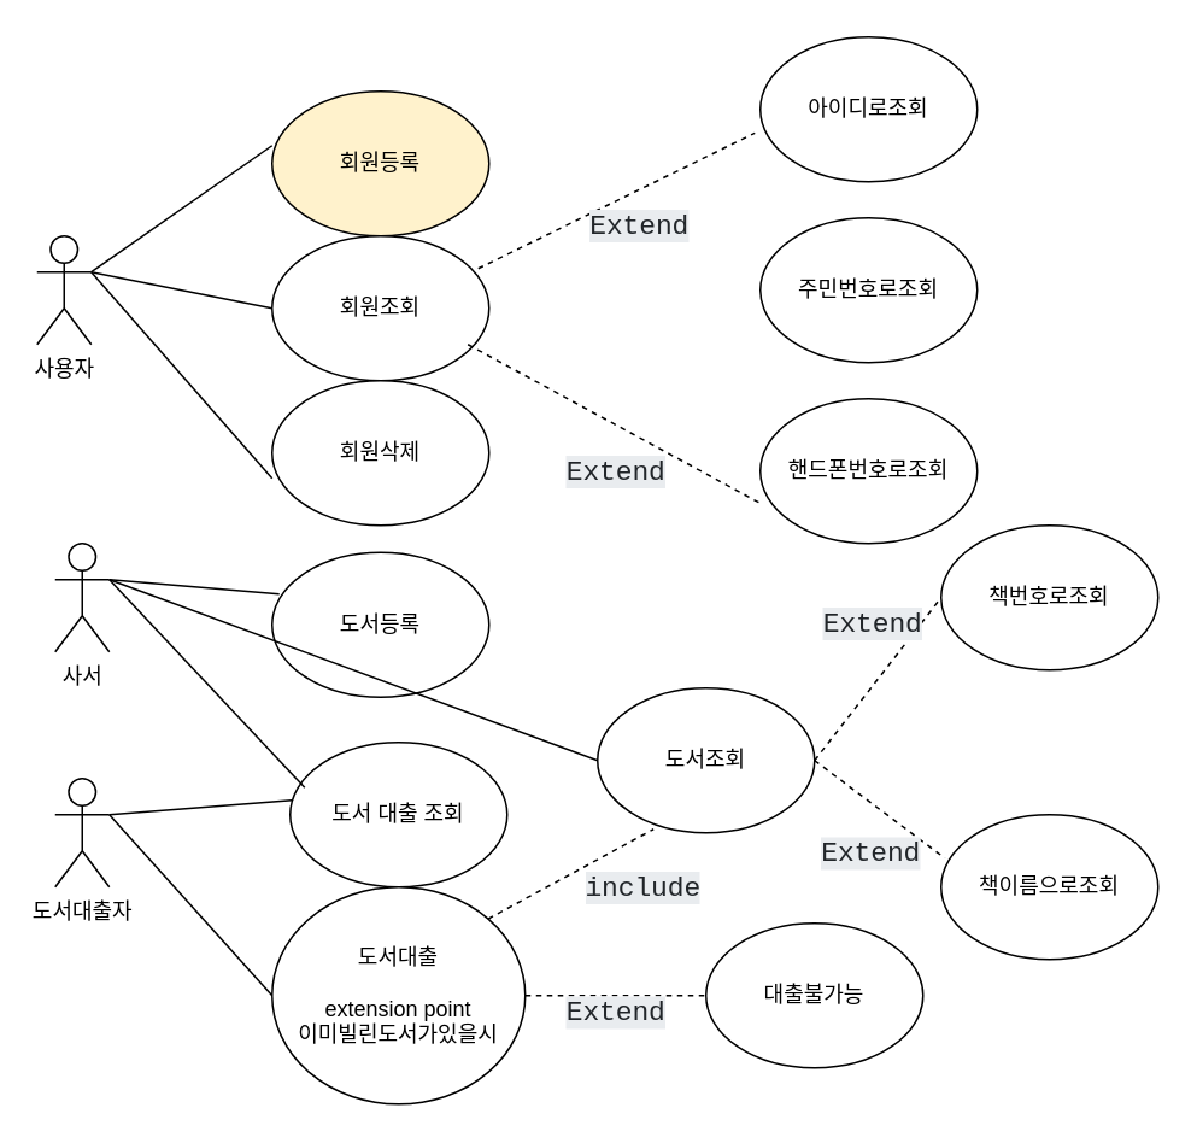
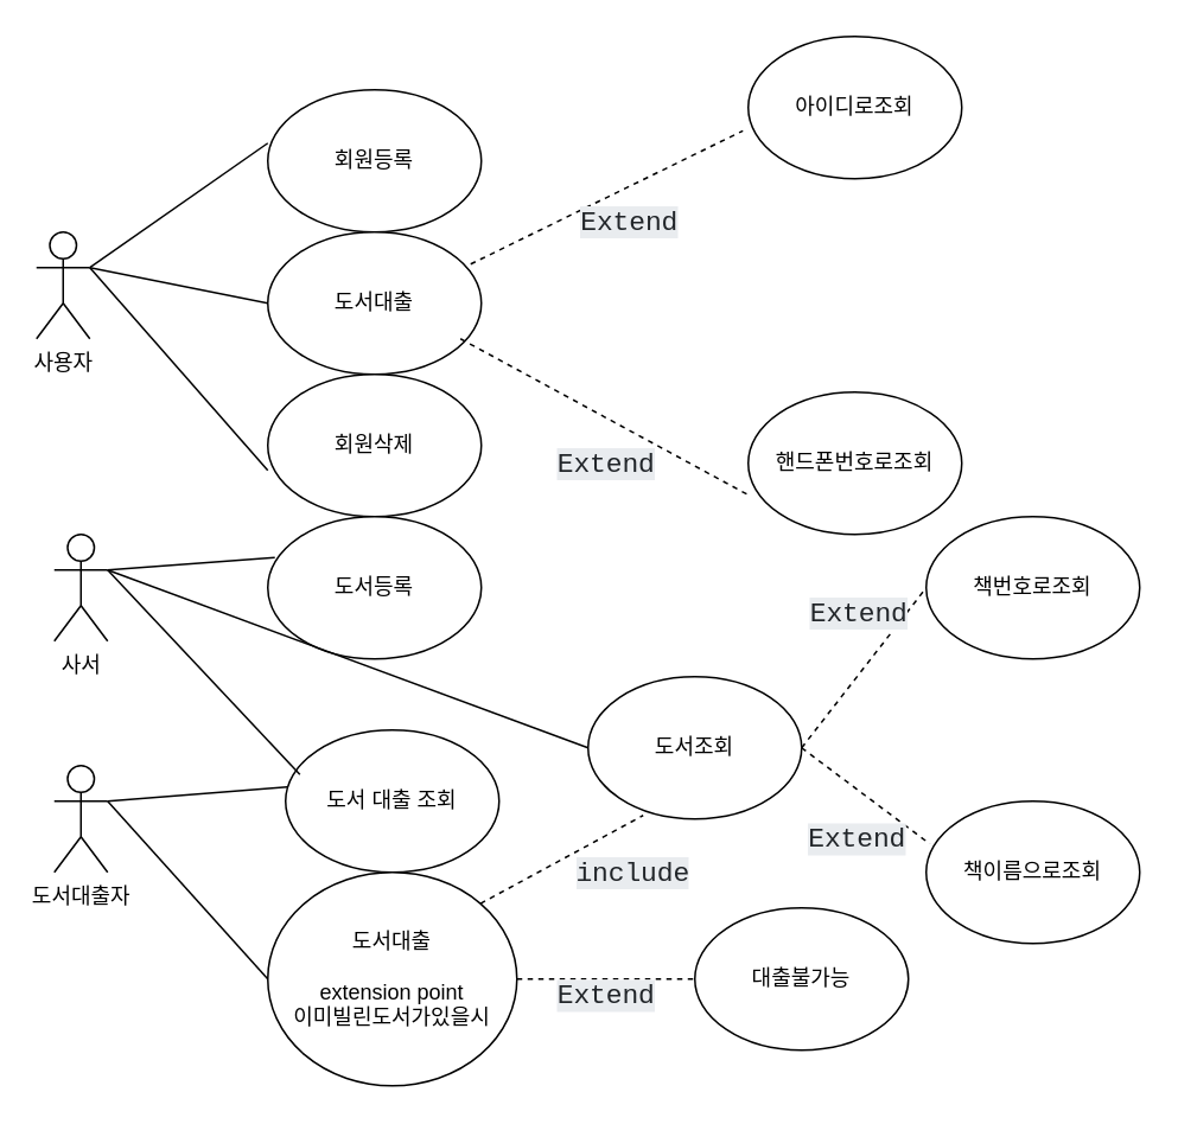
  <mxCell id="0" />
  <mxCell id="1" parent="0" />
  <mxCell id="2" value="핸드폰번호로조회" style="ellipse;whiteSpace=wrap;html=1;" vertex="1" parent="1"><mxGeometry x="420" y="220" width="120" height="80" as="geometry" /></mxCell>
- <mxCell id="3" value="회원등록" style="ellipse;whiteSpace=wrap;html=1;fillColor=#fff2cc;" vertex="1" parent="1"><mxGeometry x="150" y="50" width="120" height="80" as="geometry" /></mxCell>
- <mxCell id="4" value="주민번호로조회" style="ellipse;whiteSpace=wrap;html=1;" vertex="1" parent="1"><mxGeometry x="420" y="120" width="120" height="80" as="geometry" /></mxCell>
+ <mxCell id="3" value="회원등록" style="ellipse;whiteSpace=wrap;html=1;" vertex="1" parent="1"><mxGeometry x="150" y="50" width="120" height="80" as="geometry" /></mxCell>
  <mxCell id="5" value="아이디로조회" style="ellipse;whiteSpace=wrap;html=1;" vertex="1" parent="1"><mxGeometry x="420" y="20" width="120" height="80" as="geometry" /></mxCell>
  <mxCell id="6" value="도서 대출 조회" style="ellipse;whiteSpace=wrap;html=1;" vertex="1" parent="1"><mxGeometry x="160" y="410" width="120" height="80" as="geometry" /></mxCell>
- <mxCell id="7" value="회원조회" style="ellipse;whiteSpace=wrap;html=1;" vertex="1" parent="1"><mxGeometry x="150" y="130" width="120" height="80" as="geometry" /></mxCell>
+ <mxCell id="7" value="도서대출" style="ellipse;whiteSpace=wrap;html=1;" vertex="1" parent="1"><mxGeometry x="150" y="130" width="120" height="80" as="geometry" /></mxCell>
  <mxCell id="8" value="회원삭제" style="ellipse;whiteSpace=wrap;html=1;" vertex="1" parent="1"><mxGeometry x="150" y="210" width="120" height="80" as="geometry" /></mxCell>
- <mxCell id="9" value="도서등록" style="ellipse;whiteSpace=wrap;html=1;" vertex="1" parent="1"><mxGeometry x="150" y="305" width="120" height="80" as="geometry" /></mxCell>
+ <mxCell id="9" value="도서등록" style="ellipse;whiteSpace=wrap;html=1;" vertex="1" parent="1"><mxGeometry x="150" y="290" width="120" height="80" as="geometry" /></mxCell>
  <mxCell id="10" value="도서대출&lt;div&gt;&lt;br&gt;&lt;div&gt;extension point&lt;/div&gt;&lt;div&gt;이미빌린도서가있을시&lt;/div&gt;&lt;/div&gt;" style="ellipse;whiteSpace=wrap;html=1;" vertex="1" parent="1"><mxGeometry x="150" y="490" width="140" height="120" as="geometry" /></mxCell>
  <mxCell id="11" value="도서조회" style="ellipse;whiteSpace=wrap;html=1;" vertex="1" parent="1"><mxGeometry x="330" y="380" width="120" height="80" as="geometry" /></mxCell>
  <mxCell id="12" value="책번호로조회" style="ellipse;whiteSpace=wrap;html=1;" vertex="1" parent="1"><mxGeometry x="520" y="290" width="120" height="80" as="geometry" /></mxCell>
  <mxCell id="13" value="책이름으로조회" style="ellipse;whiteSpace=wrap;html=1;" vertex="1" parent="1"><mxGeometry x="520" y="450" width="120" height="80" as="geometry" /></mxCell>
  <mxCell id="14" value="사용자&lt;div&gt;&lt;br&gt;&lt;/div&gt;" style="shape=umlActor;verticalLabelPosition=bottom;verticalAlign=top;html=1;outlineConnect=0;" vertex="1" parent="1"><mxGeometry x="20" y="130" width="30" height="60" as="geometry" /></mxCell>
  <mxCell id="15" value="" style="endArrow=none;dashed=1;html=1;rounded=0;exitX=0.95;exitY=0.225;exitDx=0;exitDy=0;exitPerimeter=0;entryX=-0.025;entryY=0.663;entryDx=0;entryDy=0;entryPerimeter=0;" edge="1" parent="1" source="7" target="5"><mxGeometry width="50" height="50" relative="1" as="geometry"><mxPoint x="290" y="150" as="sourcePoint" /><mxPoint x="340" y="100" as="targetPoint" /></mxGeometry></mxCell>
  <mxCell id="16" value="&lt;span style=&quot;color: rgb(33, 37, 41); font-family: &amp;quot;Fira Mono&amp;quot;, source-code-pro, Menlo, Monaco, Consolas, &amp;quot;Courier New&amp;quot;, monospace; font-size: 15.3px; letter-spacing: -0.072px; text-align: start; text-wrap: wrap; background-color: rgb(233, 236, 239);&quot;&gt;Extend&lt;/span&gt;" style="edgeLabel;html=1;align=center;verticalAlign=middle;resizable=0;points=[];" vertex="1" connectable="0" parent="15"><mxGeometry x="0.116" y="3" relative="1" as="geometry"><mxPoint x="5" y="21" as="offset" /></mxGeometry></mxCell>
  <mxCell id="17" value="" style="endArrow=none;dashed=1;html=1;rounded=0;entryX=0;entryY=0.5;entryDx=0;entryDy=0;" edge="1" parent="1"><mxGeometry width="50" height="50" relative="1" as="geometry"><mxPoint x="258.266" y="189.997" as="sourcePoint" /><mxPoint x="421.74" y="278.74" as="targetPoint" /><Array as="points" /></mxGeometry></mxCell>
  <mxCell id="18" value="&lt;span style=&quot;color: rgb(33, 37, 41); font-family: &amp;quot;Fira Mono&amp;quot;, source-code-pro, Menlo, Monaco, Consolas, &amp;quot;Courier New&amp;quot;, monospace; font-size: 15.3px; letter-spacing: -0.072px; text-align: start; text-wrap: wrap; background-color: rgb(233, 236, 239);&quot;&gt;Extend&lt;/span&gt;" style="edgeLabel;html=1;align=center;verticalAlign=middle;resizable=0;points=[];" vertex="1" connectable="0" parent="17"><mxGeometry x="0.406" y="-3" relative="1" as="geometry"><mxPoint x="-32" y="5" as="offset" /></mxGeometry></mxCell>
  <mxCell id="19" value="" style="endArrow=none;html=1;rounded=0;exitX=1;exitY=0.333;exitDx=0;exitDy=0;exitPerimeter=0;" edge="1" parent="1" source="14"><mxGeometry width="50" height="50" relative="1" as="geometry"><mxPoint x="100" y="130" as="sourcePoint" /><mxPoint x="150" y="80" as="targetPoint" /></mxGeometry></mxCell>
  <mxCell id="20" value="" style="endArrow=none;html=1;rounded=0;" edge="1" parent="1"><mxGeometry width="50" height="50" relative="1" as="geometry"><mxPoint x="50" y="150" as="sourcePoint" /><mxPoint x="150" y="264" as="targetPoint" /></mxGeometry></mxCell>
  <mxCell id="21" value="" style="endArrow=none;html=1;rounded=0;exitX=1;exitY=0.333;exitDx=0;exitDy=0;exitPerimeter=0;" edge="1" parent="1" source="14"><mxGeometry width="50" height="50" relative="1" as="geometry"><mxPoint x="100" y="220" as="sourcePoint" /><mxPoint x="150" y="170" as="targetPoint" /><Array as="points" /></mxGeometry></mxCell>
  <mxCell id="22" value="사서&lt;div&gt;&lt;br&gt;&lt;/div&gt;" style="shape=umlActor;verticalLabelPosition=bottom;verticalAlign=top;html=1;outlineConnect=0;" vertex="1" parent="1"><mxGeometry x="30" y="300" width="30" height="60" as="geometry" /></mxCell>
  <mxCell id="23" value="" style="endArrow=none;dashed=1;html=1;rounded=0;entryX=0.017;entryY=0.3;entryDx=0;entryDy=0;entryPerimeter=0;exitX=1;exitY=0.5;exitDx=0;exitDy=0;" edge="1" parent="1" source="11" target="13"><mxGeometry width="50" height="50" relative="1" as="geometry"><mxPoint x="270" y="355" as="sourcePoint" /><mxPoint x="353" y="400" as="targetPoint" /><Array as="points" /></mxGeometry></mxCell>
  <mxCell id="24" value="&lt;span style=&quot;color: rgb(33, 37, 41); font-family: &amp;quot;Fira Mono&amp;quot;, source-code-pro, Menlo, Monaco, Consolas, &amp;quot;Courier New&amp;quot;, monospace; font-size: 15.3px; letter-spacing: -0.072px; text-align: start; text-wrap: wrap; background-color: rgb(233, 236, 239);&quot;&gt;Extend&lt;/span&gt;" style="edgeLabel;html=1;align=center;verticalAlign=middle;resizable=0;points=[];" vertex="1" connectable="0" parent="23"><mxGeometry x="0.406" y="-3" relative="1" as="geometry"><mxPoint x="-18" y="11" as="offset" /></mxGeometry></mxCell>
  <mxCell id="25" value="" style="endArrow=none;dashed=1;html=1;rounded=0;entryX=0;entryY=0.5;entryDx=0;entryDy=0;exitX=1;exitY=0.5;exitDx=0;exitDy=0;" edge="1" parent="1" source="11" target="12"><mxGeometry width="50" height="50" relative="1" as="geometry"><mxPoint x="270" y="324" as="sourcePoint" /><mxPoint x="353" y="369" as="targetPoint" /><Array as="points" /></mxGeometry></mxCell>
  <mxCell id="26" value="&lt;span style=&quot;color: rgb(33, 37, 41); font-family: &amp;quot;Fira Mono&amp;quot;, source-code-pro, Menlo, Monaco, Consolas, &amp;quot;Courier New&amp;quot;, monospace; font-size: 15.3px; letter-spacing: -0.072px; text-align: start; text-wrap: wrap; background-color: rgb(233, 236, 239);&quot;&gt;Extend&lt;/span&gt;" style="edgeLabel;html=1;align=center;verticalAlign=middle;resizable=0;points=[];" vertex="1" connectable="0" parent="25"><mxGeometry x="0.406" y="-3" relative="1" as="geometry"><mxPoint x="-20" y="-14" as="offset" /></mxGeometry></mxCell>
  <mxCell id="27" value="" style="endArrow=none;html=1;rounded=0;exitX=1;exitY=0.333;exitDx=0;exitDy=0;exitPerimeter=0;entryX=0.033;entryY=0.288;entryDx=0;entryDy=0;entryPerimeter=0;" edge="1" parent="1" source="22" target="9"><mxGeometry width="50" height="50" relative="1" as="geometry"><mxPoint x="50" y="390" as="sourcePoint" /><mxPoint x="150" y="410" as="targetPoint" /><Array as="points" /></mxGeometry></mxCell>
  <mxCell id="28" value="도서대출자&lt;div&gt;&lt;br&gt;&lt;/div&gt;" style="shape=umlActor;verticalLabelPosition=bottom;verticalAlign=top;html=1;outlineConnect=0;" vertex="1" parent="1"><mxGeometry x="30" y="430" width="30" height="60" as="geometry" /></mxCell>
  <mxCell id="29" value="" style="endArrow=none;html=1;rounded=0;exitX=1;exitY=0.333;exitDx=0;exitDy=0;exitPerimeter=0;entryX=0;entryY=0.5;entryDx=0;entryDy=0;" edge="1" parent="1" source="22" target="11"><mxGeometry width="50" height="50" relative="1" as="geometry"><mxPoint x="80" y="387" as="sourcePoint" /><mxPoint x="174" y="380" as="targetPoint" /><Array as="points" /></mxGeometry></mxCell>
  <mxCell id="30" value="" style="endArrow=none;html=1;rounded=0;entryX=0;entryY=0.5;entryDx=0;entryDy=0;" edge="1" parent="1" target="10"><mxGeometry width="50" height="50" relative="1" as="geometry"><mxPoint x="60" y="450" as="sourcePoint" /><mxPoint x="150" y="440" as="targetPoint" /><Array as="points" /></mxGeometry></mxCell>
  <mxCell id="31" value="" style="endArrow=none;dashed=1;html=1;rounded=0;entryX=0.258;entryY=0.975;entryDx=0;entryDy=0;entryPerimeter=0;exitX=1;exitY=0;exitDx=0;exitDy=0;" edge="1" parent="1" source="10" target="11"><mxGeometry width="50" height="50" relative="1" as="geometry"><mxPoint x="270" y="480" as="sourcePoint" /><mxPoint x="353" y="525" as="targetPoint" /><Array as="points" /></mxGeometry></mxCell>
  <mxCell id="32" value="&lt;div style=&quot;text-align: start;&quot;&gt;&lt;font face=&quot;Fira Mono, source-code-pro, Menlo, Monaco, Consolas, Courier New, monospace&quot; color=&quot;#212529&quot;&gt;&lt;span style=&quot;font-size: 15.3px; letter-spacing: -0.072px; text-wrap: wrap; background-color: rgb(233, 236, 239);&quot;&gt;include&lt;/span&gt;&lt;/font&gt;&lt;/div&gt;" style="edgeLabel;html=1;align=center;verticalAlign=middle;resizable=0;points=[];" vertex="1" connectable="0" parent="31"><mxGeometry x="0.406" y="-3" relative="1" as="geometry"><mxPoint x="19" y="15" as="offset" /></mxGeometry></mxCell>
  <mxCell id="33" value="대출불가능" style="ellipse;whiteSpace=wrap;html=1;" vertex="1" parent="1"><mxGeometry x="390" y="510" width="120" height="80" as="geometry" /></mxCell>
  <mxCell id="34" value="" style="endArrow=none;dashed=1;html=1;rounded=0;entryX=0;entryY=0.5;entryDx=0;entryDy=0;" edge="1" parent="1" target="33"><mxGeometry width="50" height="50" relative="1" as="geometry"><mxPoint x="289.996" y="549.997" as="sourcePoint" /><mxPoint x="453.47" y="638.74" as="targetPoint" /><Array as="points" /></mxGeometry></mxCell>
  <mxCell id="35" value="&lt;span style=&quot;color: rgb(33, 37, 41); font-family: &amp;quot;Fira Mono&amp;quot;, source-code-pro, Menlo, Monaco, Consolas, &amp;quot;Courier New&amp;quot;, monospace; font-size: 15.3px; letter-spacing: -0.072px; text-align: start; text-wrap: wrap; background-color: rgb(233, 236, 239);&quot;&gt;Extend&lt;/span&gt;" style="edgeLabel;html=1;align=center;verticalAlign=middle;resizable=0;points=[];" vertex="1" connectable="0" parent="34"><mxGeometry x="0.406" y="-3" relative="1" as="geometry"><mxPoint x="-20" y="7" as="offset" /></mxGeometry></mxCell>
  <mxCell id="36" value="" style="endArrow=none;html=1;rounded=0;entryX=0.067;entryY=0.313;entryDx=0;entryDy=0;entryPerimeter=0;" edge="1" parent="1" target="6"><mxGeometry width="50" height="50" relative="1" as="geometry"><mxPoint x="60" y="320" as="sourcePoint" /><mxPoint x="150" y="363" as="targetPoint" /><Array as="points" /></mxGeometry></mxCell>
  <mxCell id="37" value="" style="endArrow=none;html=1;rounded=0;exitX=1;exitY=0.333;exitDx=0;exitDy=0;exitPerimeter=0;entryX=0.008;entryY=0.4;entryDx=0;entryDy=0;entryPerimeter=0;" edge="1" parent="1" target="6"><mxGeometry width="50" height="50" relative="1" as="geometry"><mxPoint x="60" y="450" as="sourcePoint" /><mxPoint x="154" y="443" as="targetPoint" /><Array as="points" /></mxGeometry></mxCell>
